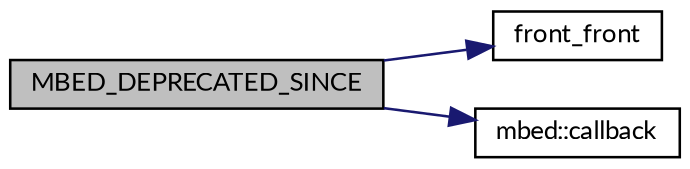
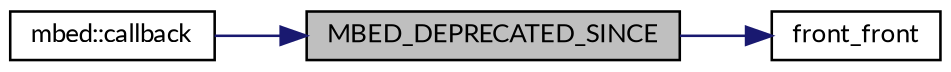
  digraph {
    fontname=Lato
    rankdir=LR
    node [color=black fillcolor=white fontname=Lato fontsize=10 shape=record style=filled]
    edge [color=midnightblue fontname=Lato fontsize=10 labelfontname=Helvetica labelfontsize=10 style=solid]
    n1 [fillcolor=grey75 fontcolor=black height=0.2 label=MBED_DEPRECATED_SINCE width=0.4]
    n2 [height=0.2 label=front_front width=0.4]
    n3 [height=0.2 label="mbed::callback" width=0.4]
    n1 -> n2
-   n1 -> n3
+   n3 -> n1
  }
